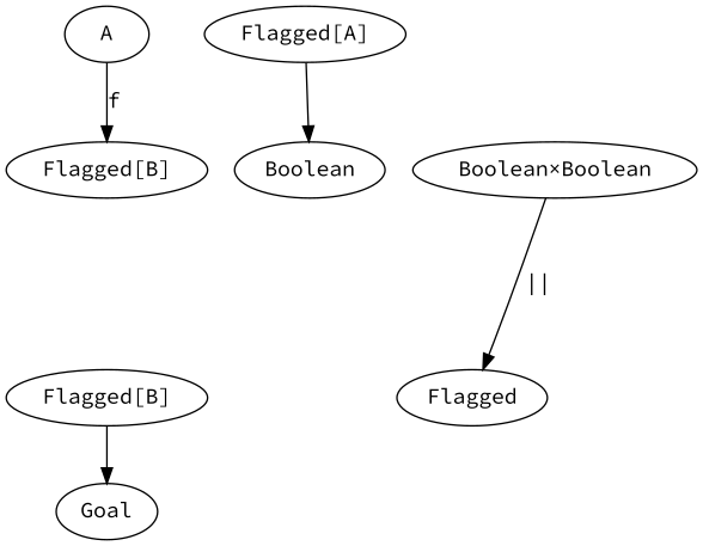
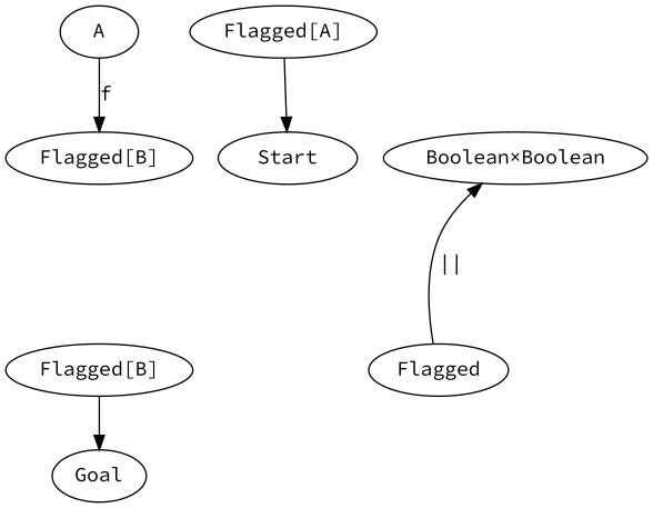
  digraph {
    fontname="Source Code Pro"
    node [fontname="Source Code Pro" group=upper]
    edge [fontname="Source Code Pro" style=invis]
    n1 [label="Flagged[A]"]
    A
    n3 [label="Flagged[B]"]
    n4 [group=lower label="Boolean×Boolean"]
    n5 [label="Flagged[B]"]
    n6 [group=lower label=Flagged]
-   Start [label=Boolean group=""]
+   Start [group=""]
    B [style=invis]
    Goal [group=""]
    subgraph sub_1 {
      rank=same
      n1
      A
    }
    subgraph sub_2 {
      rank=same
      n3
      n4
    }
    subgraph sub_3 {
      rank=same
      n5
      n6
    }
    n1 -> n4
    n1 -> Start [style=""]
    A -> n1 [dir=back]
    A -> n3 [label=f style=""]
    n3 -> n4
    n3 -> B
-   n4 -> n6 [label="||" style=""]
+   n6 -> n4 [label="||" style=""]
    n5 -> n6 [dir=back]
    n5 -> Goal [style=""]
    B -> n5
  }
